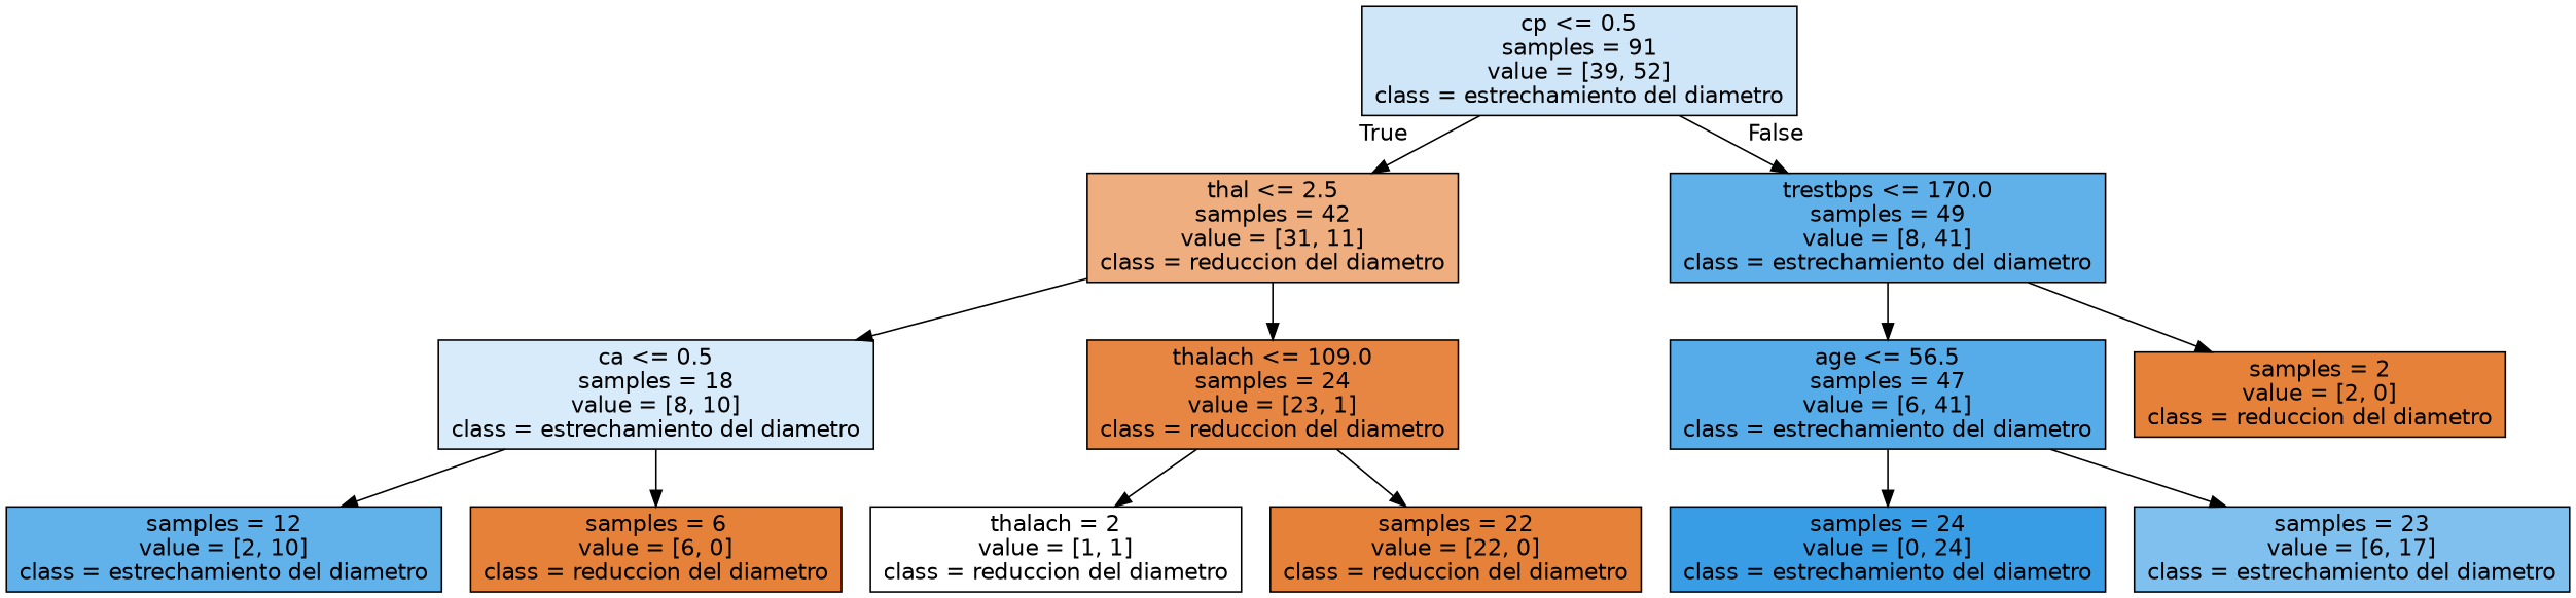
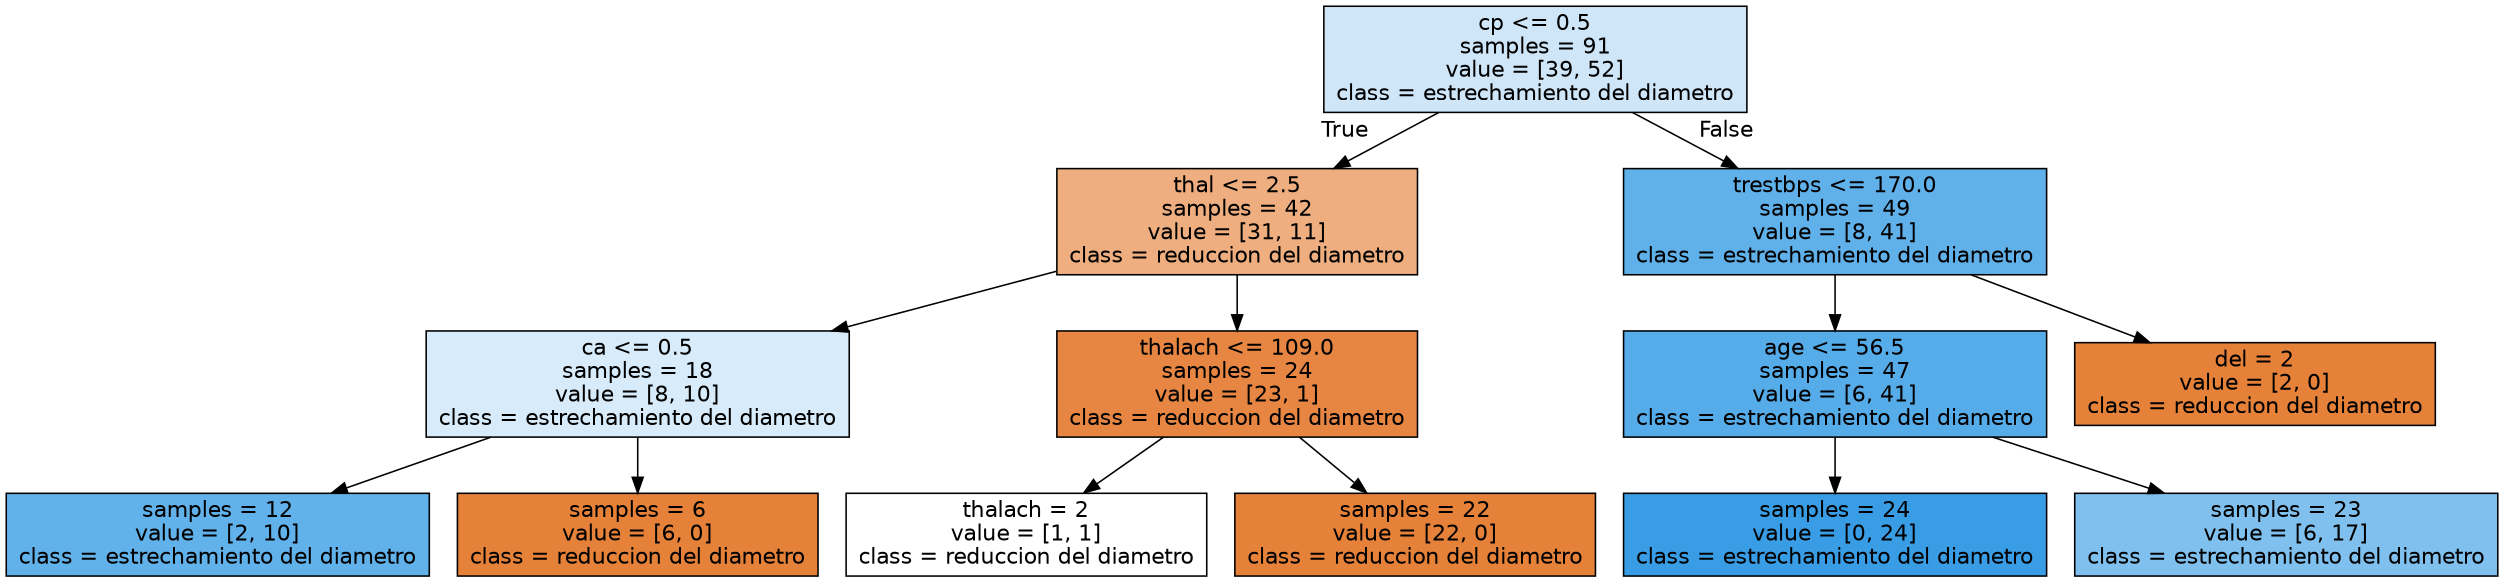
  digraph {
    fontname="DejaVu Sans"
    node [color=black fillcolor="#e58139" fontname="DejaVu Sans" shape=box style=filled]
    edge [fontname="DejaVu Sans"]
    n1 [fillcolor="#cee6f8" label="cp <= 0.5\nsamples = 91\nvalue = [39, 52]\nclass = estrechamiento del diametro"]
    n2 [fillcolor="#eeae7f" label="thal <= 2.5\nsamples = 42\nvalue = [31, 11]\nclass = reduccion del diametro"]
    n3 [fillcolor="#60b0ea" label="trestbps <= 170.0\nsamples = 49\nvalue = [8, 41]\nclass = estrechamiento del diametro"]
    n4 [fillcolor="#d7ebfa" label="ca <= 0.5\nsamples = 18\nvalue = [8, 10]\nclass = estrechamiento del diametro"]
    n5 [fillcolor="#e68642" label="thalach <= 109.0\nsamples = 24\nvalue = [23, 1]\nclass = reduccion del diametro"]
    n6 [fillcolor="#56abe9" label="age <= 56.5\nsamples = 47\nvalue = [6, 41]\nclass = estrechamiento del diametro"]
-   n7 [label="samples = 2\nvalue = [2, 0]\nclass = reduccion del diametro"]
+   n7 [label="del = 2\nvalue = [2, 0]\nclass = reduccion del diametro"]
    n8 [fillcolor="#61b1ea" label="samples = 12\nvalue = [2, 10]\nclass = estrechamiento del diametro"]
    n9 [label="samples = 6\nvalue = [6, 0]\nclass = reduccion del diametro"]
    n10 [fillcolor="#ffffff" label="thalach = 2\nvalue = [1, 1]\nclass = reduccion del diametro"]
    n11 [label="samples = 22\nvalue = [22, 0]\nclass = reduccion del diametro"]
    n12 [fillcolor="#399de5" label="samples = 24\nvalue = [0, 24]\nclass = estrechamiento del diametro"]
    n13 [fillcolor="#7fc0ee" label="samples = 23\nvalue = [6, 17]\nclass = estrechamiento del diametro"]
    n1 -> n2 [headlabel=True labelangle=45 labeldistance=2.5]
    n1 -> n3 [headlabel=False labelangle=-45 labeldistance=2.5]
    n2 -> n4
    n2 -> n5
    n3 -> n6
    n3 -> n7
    n4 -> n8
    n4 -> n9
    n5 -> n10
    n5 -> n11
    n6 -> n12
    n6 -> n13
  }
